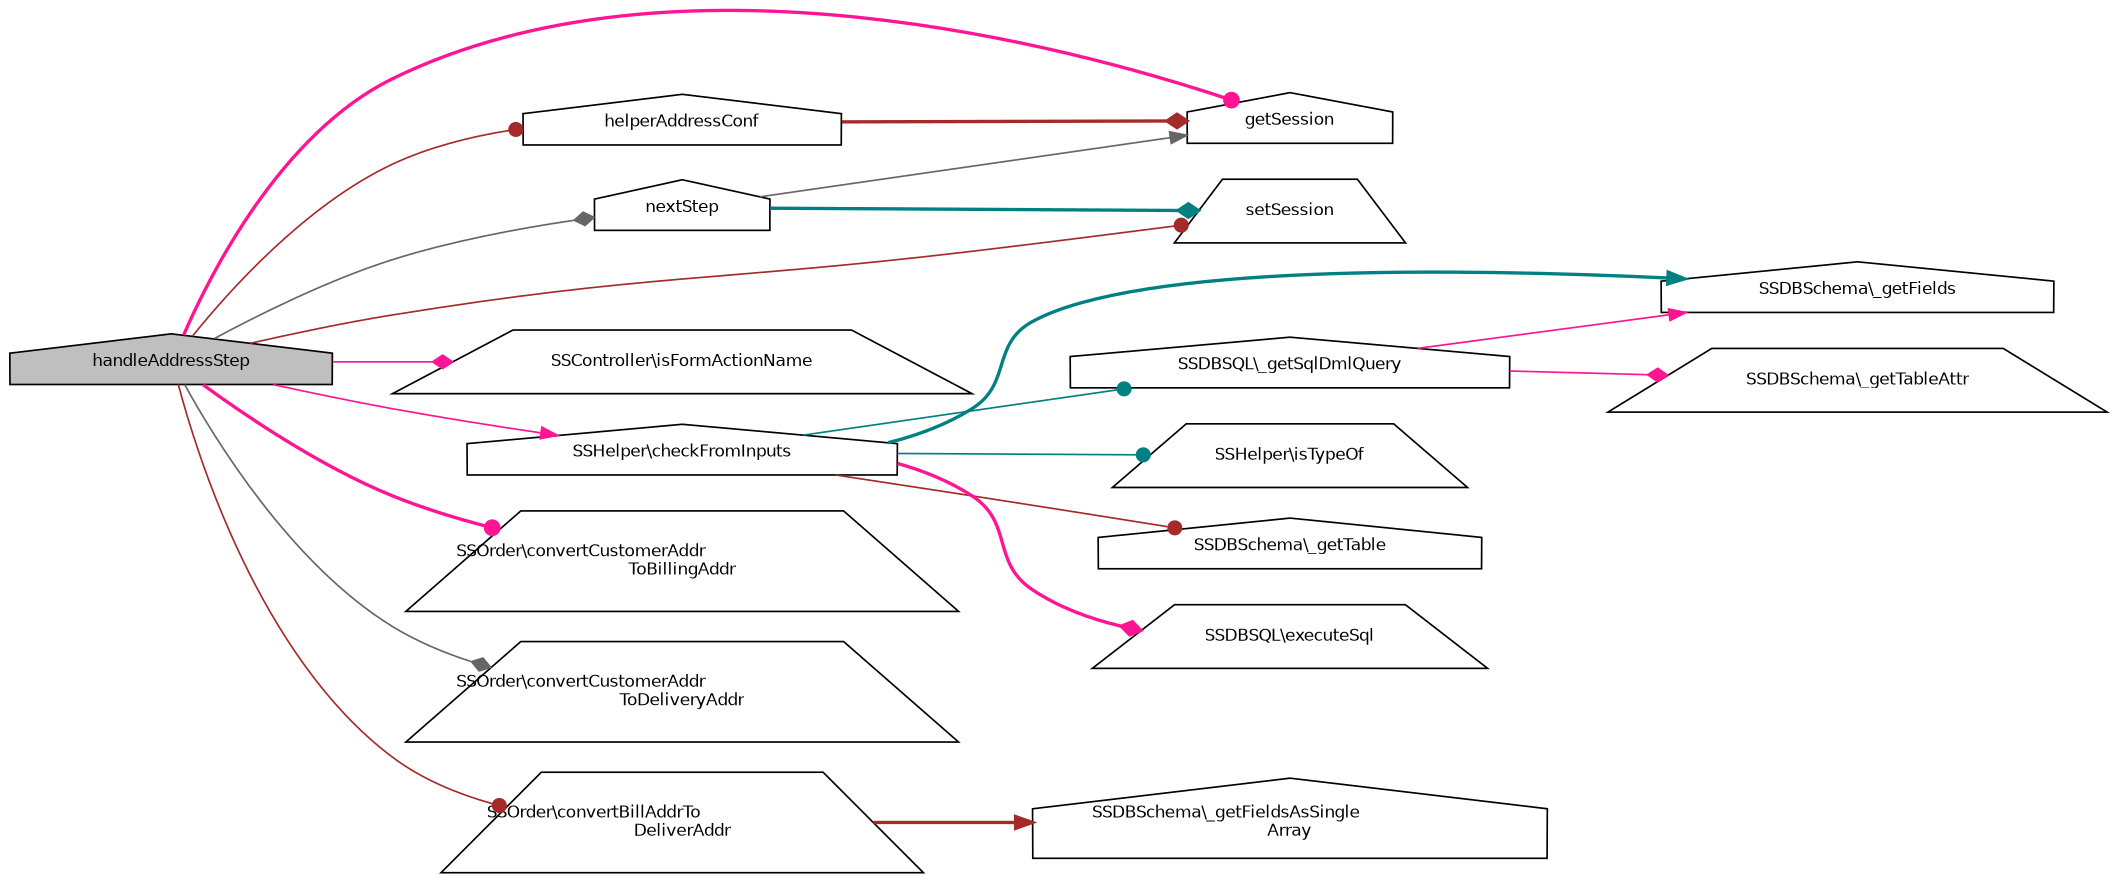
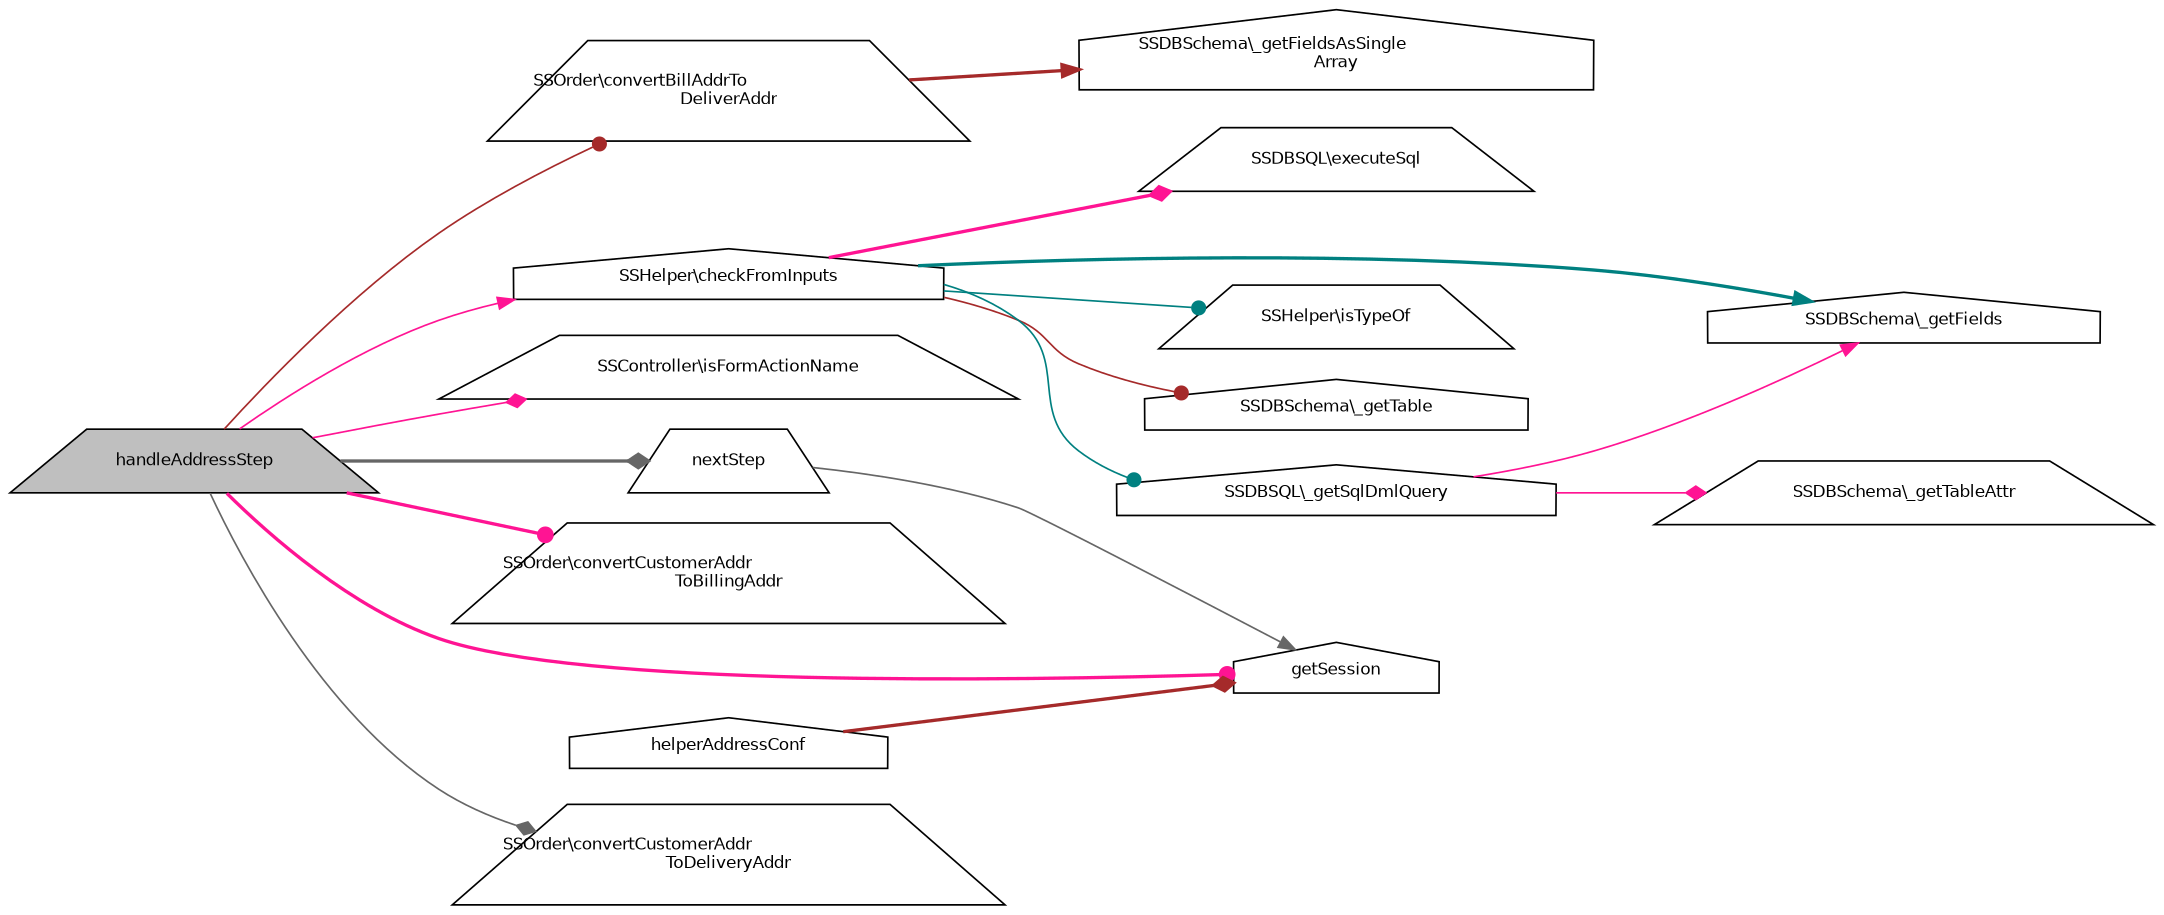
  digraph {
    rankdir=LR
    node [color=black fillcolor=white fontname=Helvetica fontsize=10 shape=trapezium style=filled]
    edge [arrowhead=dot color=deeppink fontname=Helvetica fontsize=10 labelfontname=Helvetica labelfontsize=10 style=solid]
-   n1 [fillcolor=grey75 fontcolor=black height=0.2 label=handleAddressStep shape=house width=0.4]
+   n1 [fillcolor=grey75 fontcolor=black height=0.2 label=handleAddressStep width=0.4]
    n2 [height=0.2 label=helperAddressConf shape=house width=0.4]
    n3 [height=0.2 label=getSession shape=house width=0.4]
    n4 [height=0.2 label="SSController\\isFormActionName" width=0.4]
    n5 [height=0.2 label="SSHelper\\checkFromInputs" shape=house width=0.4]
-   n6 [height=0.2 label=setSession width=0.4]
    n7 [height=0.2 label="SSOrder\\convertCustomerAddr\lToBillingAddr" width=0.4]
-   n8 [height=0.2 label=nextStep shape=house width=0.4]
+   n8 [height=0.2 label=nextStep width=0.4]
    n9 [height=0.2 label="SSOrder\\convertCustomerAddr\lToDeliveryAddr" width=0.4]
    n10 [height=0.2 label="SSOrder\\convertBillAddrTo\lDeliverAddr" width=0.4]
    n11 [height=0.2 label="SSDBSchema\\_getFields" shape=house width=0.4]
    n12 [height=0.2 label="SSHelper\\isTypeOf" width=0.4]
    n13 [height=0.2 label="SSDBSchema\\_getTable" shape=house width=0.4]
    n14 [height=0.2 label="SSDBSQL\\_getSqlDmlQuery" shape=house width=0.4]
    n15 [height=0.2 label="SSDBSQL\\executeSql" width=0.4]
    n16 [height=0.2 label="SSDBSchema\\_getFieldsAsSingle\lArray" shape=house width=0.4]
    n17 [height=0.2 label="SSDBSchema\\_getTableAttr" width=0.4]
-   n1 -> n2 [color=brown]
    n1 -> n3 [style=bold]
    n1 -> n4 [arrowhead=diamond]
    n1 -> n5 [arrowhead=normal]
-   n1 -> n6 [color=brown]
    n1 -> n7 [style=bold]
-   n1 -> n8 [arrowhead=diamond color=gray40]
+   n1 -> n8 [arrowhead=diamond color=gray40 style=bold]
    n1 -> n9 [arrowhead=diamond color=gray40]
    n1 -> n10 [color=brown]
    n2 -> n3 [arrowhead=diamond color=brown style=bold]
    n5 -> n11 [arrowhead=normal color=teal style=bold]
    n5 -> n12 [color=teal]
    n5 -> n13 [color=brown]
    n5 -> n14 [color=teal]
    n5 -> n15 [arrowhead=diamond style=bold]
    n8 -> n3 [arrowhead=normal color=gray40]
-   n8 -> n6 [arrowhead=diamond color=teal style=bold]
    n10 -> n16 [arrowhead=normal color=brown style=bold]
    n14 -> n11 [arrowhead=normal]
    n14 -> n17 [arrowhead=diamond]
  }
